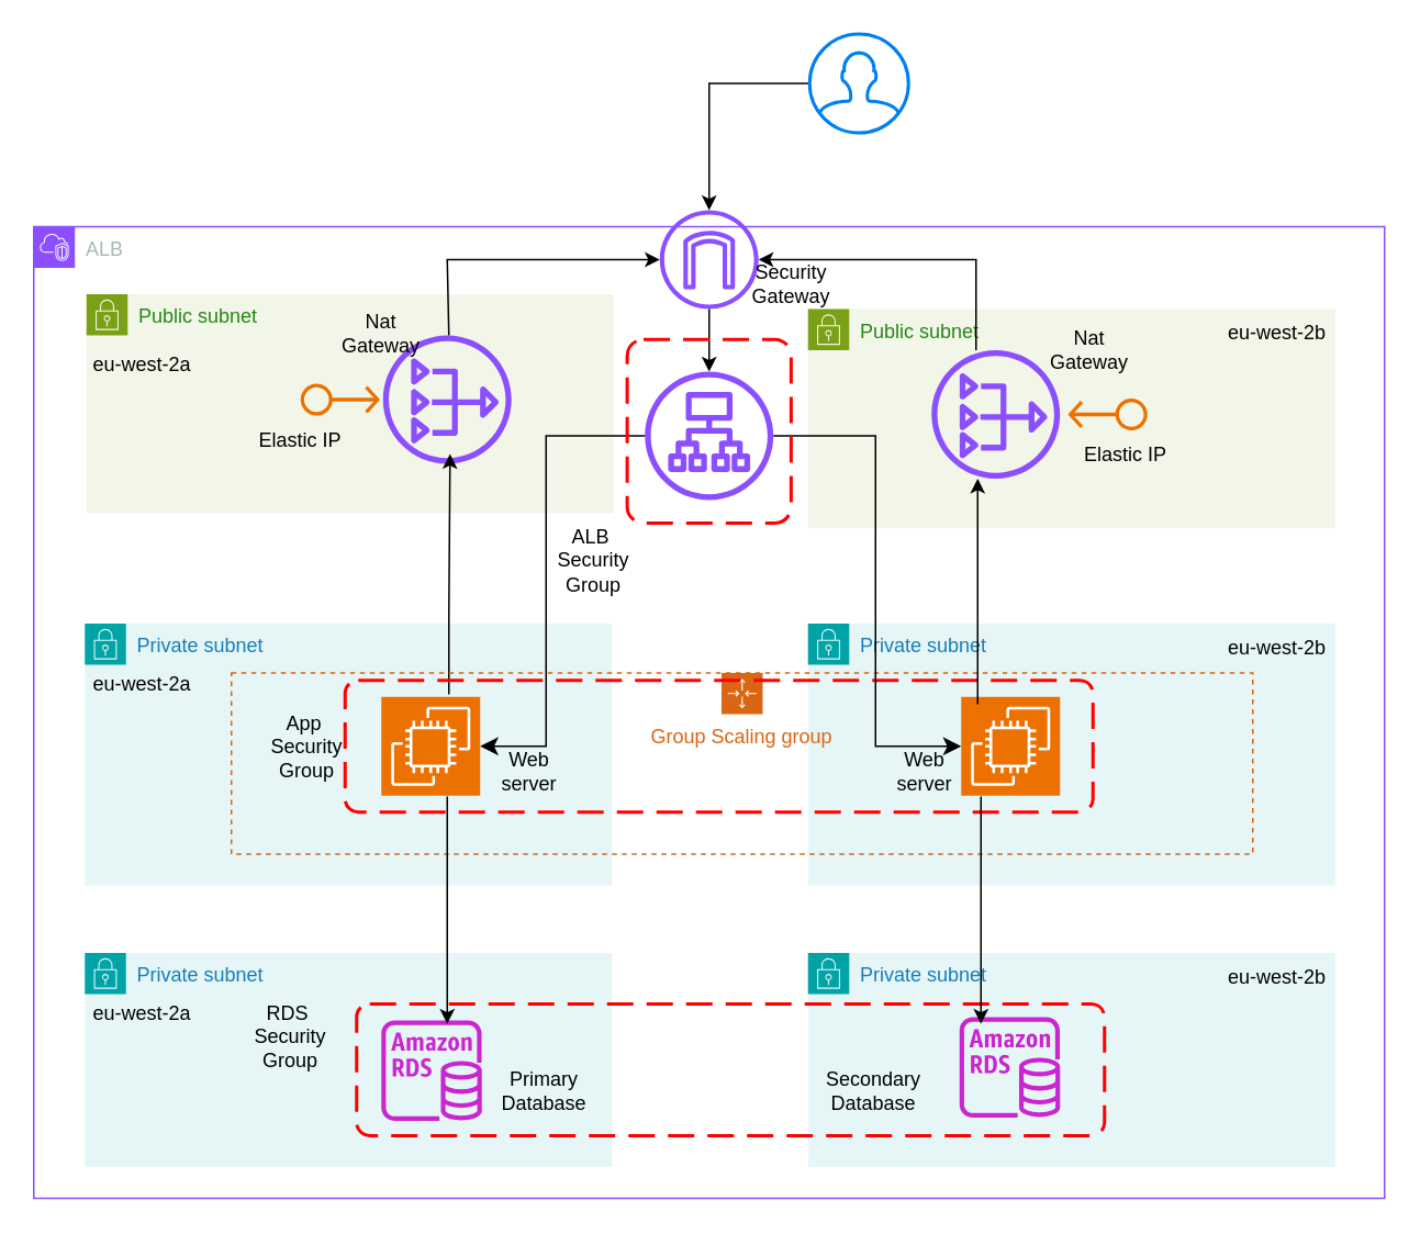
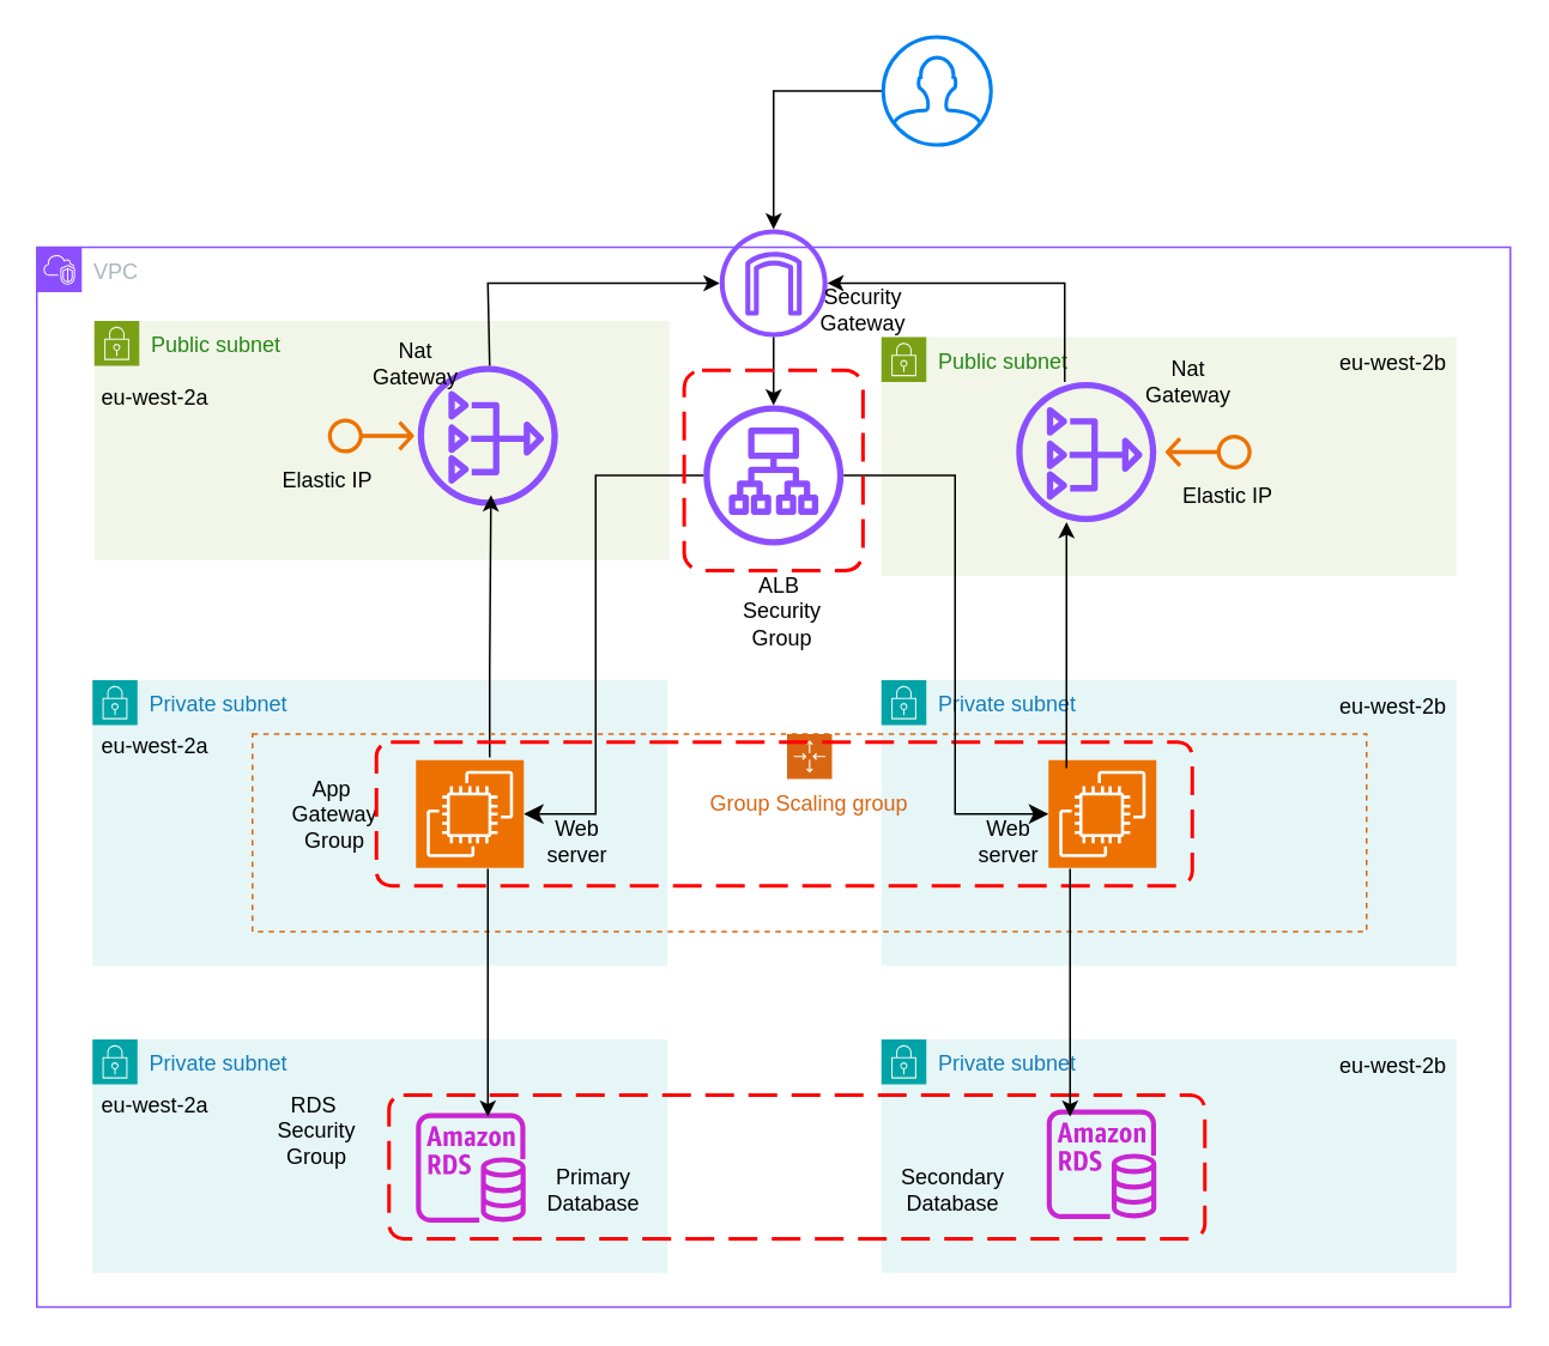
  <mxCell id="0" />
  <mxCell id="1" parent="0" />
  <mxCell id="2" value="Public subnet" style="points=[[0,0],[0.25,0],[0.5,0],[0.75,0],[1,0],[1,0.25],[1,0.5],[1,0.75],[1,1],[0.75,1],[0.5,1],[0.25,1],[0,1],[0,0.75],[0,0.5],[0,0.25]];outlineConnect=0;gradientColor=none;html=1;whiteSpace=wrap;fontSize=12;fontStyle=0;container=1;pointerEvents=0;collapsible=0;recursiveResize=0;shape=mxgraph.aws4.group;grIcon=mxgraph.aws4.group_security_group;grStroke=0;strokeColor=#7AA116;fillColor=#F2F6E8;verticalAlign=top;align=left;spacingLeft=30;fontColor=#248814;dashed=0;" vertex="1" parent="1"><mxGeometry x="52" y="178" width="320" height="133" as="geometry" /></mxCell>
  <mxCell id="3" value="" style="sketch=0;outlineConnect=0;fontColor=#232F3E;gradientColor=none;fillColor=#8C4FFF;strokeColor=none;dashed=0;verticalLabelPosition=bottom;verticalAlign=top;align=center;html=1;fontSize=12;fontStyle=0;aspect=fixed;pointerEvents=1;shape=mxgraph.aws4.nat_gateway;" vertex="1" parent="2"><mxGeometry x="180" y="25" width="78" height="78" as="geometry" /></mxCell>
  <mxCell id="4" value="" style="sketch=0;outlineConnect=0;fontColor=#232F3E;gradientColor=none;fillColor=#ED7100;strokeColor=none;dashed=0;verticalLabelPosition=bottom;verticalAlign=top;align=center;html=1;fontSize=12;fontStyle=0;aspect=fixed;pointerEvents=1;shape=mxgraph.aws4.elastic_ip_address;" vertex="1" parent="2"><mxGeometry x="130" y="54" width="48" height="20" as="geometry" /></mxCell>
  <mxCell id="5" value="" style="endArrow=classic;html=1;rounded=0;" edge="1" parent="2" target="21"><mxGeometry width="50" height="50" relative="1" as="geometry"><mxPoint x="220" y="25" as="sourcePoint" /><mxPoint x="270" y="-25" as="targetPoint" /><Array as="points"><mxPoint x="219" y="-21" /></Array></mxGeometry></mxCell>
  <mxCell id="6" value="Elastic IP" style="text;html=1;align=center;verticalAlign=middle;whiteSpace=wrap;rounded=0;" vertex="1" parent="2"><mxGeometry x="100" y="74" width="60" height="30" as="geometry" /></mxCell>
- <mxCell id="7" value="ALB" style="points=[[0,0],[0.25,0],[0.5,0],[0.75,0],[1,0],[1,0.25],[1,0.5],[1,0.75],[1,1],[0.75,1],[0.5,1],[0.25,1],[0,1],[0,0.75],[0,0.5],[0,0.25]];outlineConnect=0;gradientColor=none;html=1;whiteSpace=wrap;fontSize=12;fontStyle=0;container=1;pointerEvents=0;collapsible=0;recursiveResize=0;shape=mxgraph.aws4.group;grIcon=mxgraph.aws4.group_vpc2;strokeColor=#8C4FFF;fillColor=none;verticalAlign=top;align=left;spacingLeft=30;fontColor=#AAB7B8;dashed=0;" vertex="1" parent="1"><mxGeometry x="20" y="137" width="820" height="590" as="geometry" /></mxCell>
+ <mxCell id="7" value="VPC" style="points=[[0,0],[0.25,0],[0.5,0],[0.75,0],[1,0],[1,0.25],[1,0.5],[1,0.75],[1,1],[0.75,1],[0.5,1],[0.25,1],[0,1],[0,0.75],[0,0.5],[0,0.25]];outlineConnect=0;gradientColor=none;html=1;whiteSpace=wrap;fontSize=12;fontStyle=0;container=1;pointerEvents=0;collapsible=0;recursiveResize=0;shape=mxgraph.aws4.group;grIcon=mxgraph.aws4.group_vpc2;strokeColor=#8C4FFF;fillColor=none;verticalAlign=top;align=left;spacingLeft=30;fontColor=#AAB7B8;dashed=0;" vertex="1" parent="1"><mxGeometry x="20" y="137" width="820" height="590" as="geometry" /></mxCell>
  <mxCell id="8" value="Public subnet" style="points=[[0,0],[0.25,0],[0.5,0],[0.75,0],[1,0],[1,0.25],[1,0.5],[1,0.75],[1,1],[0.75,1],[0.5,1],[0.25,1],[0,1],[0,0.75],[0,0.5],[0,0.25]];outlineConnect=0;gradientColor=none;html=1;whiteSpace=wrap;fontSize=12;fontStyle=0;container=1;pointerEvents=0;collapsible=0;recursiveResize=0;shape=mxgraph.aws4.group;grIcon=mxgraph.aws4.group_security_group;grStroke=0;strokeColor=#7AA116;fillColor=#F2F6E8;verticalAlign=top;align=left;spacingLeft=30;fontColor=#248814;dashed=0;" vertex="1" parent="7"><mxGeometry x="470" y="50" width="320" height="133" as="geometry" /></mxCell>
  <mxCell id="9" value="" style="sketch=0;outlineConnect=0;fontColor=#232F3E;gradientColor=none;fillColor=#ED7100;strokeColor=none;verticalLabelPosition=bottom;verticalAlign=top;align=center;html=1;fontSize=12;fontStyle=0;aspect=fixed;pointerEvents=1;shape=mxgraph.aws4.elastic_ip_address;direction=west;" vertex="1" parent="8"><mxGeometry x="158" y="54" width="48" height="20" as="geometry" /></mxCell>
  <mxCell id="10" value="" style="sketch=0;outlineConnect=0;fontColor=#232F3E;gradientColor=none;fillColor=#8C4FFF;strokeColor=none;dashed=0;verticalLabelPosition=bottom;verticalAlign=top;align=center;html=1;fontSize=12;fontStyle=0;aspect=fixed;pointerEvents=1;shape=mxgraph.aws4.nat_gateway;" vertex="1" parent="8"><mxGeometry x="75" y="25" width="78" height="78" as="geometry" /></mxCell>
  <mxCell id="11" value="" style="endArrow=classic;html=1;rounded=0;" edge="1" parent="8" target="21"><mxGeometry width="50" height="50" relative="1" as="geometry"><mxPoint x="102" y="25" as="sourcePoint" /><mxPoint x="-18" y="-34" as="targetPoint" /><Array as="points"><mxPoint x="102" y="-30" /></Array></mxGeometry></mxCell>
  <mxCell id="12" value="Nat Gateway" style="text;html=1;align=center;verticalAlign=middle;whiteSpace=wrap;rounded=0;" vertex="1" parent="8"><mxGeometry x="141" y="10" width="60" height="30" as="geometry" /></mxCell>
  <mxCell id="13" value="Elastic IP" style="text;html=1;align=center;verticalAlign=middle;whiteSpace=wrap;rounded=0;" vertex="1" parent="8"><mxGeometry x="163" y="74" width="60" height="30" as="geometry" /></mxCell>
  <mxCell id="14" value="eu-west-2b" style="text;html=1;align=center;verticalAlign=middle;whiteSpace=wrap;rounded=0;" vertex="1" parent="8"><mxGeometry x="250" width="70" height="30" as="geometry" /></mxCell>
  <mxCell id="15" value="" style="sketch=0;outlineConnect=0;fontColor=#232F3E;gradientColor=none;fillColor=#8C4FFF;strokeColor=none;dashed=0;verticalLabelPosition=bottom;verticalAlign=top;align=center;html=1;fontSize=12;fontStyle=0;aspect=fixed;pointerEvents=1;shape=mxgraph.aws4.application_load_balancer;" vertex="1" parent="7"><mxGeometry x="371" y="88" width="78" height="78" as="geometry" /></mxCell>
  <mxCell id="16" value="Private subnet" style="points=[[0,0],[0.25,0],[0.5,0],[0.75,0],[1,0],[1,0.25],[1,0.5],[1,0.75],[1,1],[0.75,1],[0.5,1],[0.25,1],[0,1],[0,0.75],[0,0.5],[0,0.25]];outlineConnect=0;gradientColor=none;html=1;whiteSpace=wrap;fontSize=12;fontStyle=0;container=1;pointerEvents=0;collapsible=0;recursiveResize=0;shape=mxgraph.aws4.group;grIcon=mxgraph.aws4.group_security_group;grStroke=0;strokeColor=#00A4A6;fillColor=#E6F6F7;verticalAlign=top;align=left;spacingLeft=30;fontColor=#147EBA;dashed=0;" vertex="1" parent="7"><mxGeometry x="31" y="241" width="320" height="159" as="geometry" /></mxCell>
  <mxCell id="17" value="" style="endArrow=classic;html=1;rounded=0;" edge="1" parent="16"><mxGeometry width="50" height="50" relative="1" as="geometry"><mxPoint x="221" y="43" as="sourcePoint" /><mxPoint x="221.713" y="-103" as="targetPoint" /><Array as="points"><mxPoint x="221" y="-6" /></Array></mxGeometry></mxCell>
  <mxCell id="18" value="eu-west-2a" style="text;html=1;align=center;verticalAlign=middle;whiteSpace=wrap;rounded=0;" vertex="1" parent="16"><mxGeometry y="22" width="70" height="30" as="geometry" /></mxCell>
  <mxCell id="19" value="Private subnet" style="points=[[0,0],[0.25,0],[0.5,0],[0.75,0],[1,0],[1,0.25],[1,0.5],[1,0.75],[1,1],[0.75,1],[0.5,1],[0.25,1],[0,1],[0,0.75],[0,0.5],[0,0.25]];outlineConnect=0;gradientColor=none;html=1;whiteSpace=wrap;fontSize=12;fontStyle=0;container=1;pointerEvents=0;collapsible=0;recursiveResize=0;shape=mxgraph.aws4.group;grIcon=mxgraph.aws4.group_security_group;grStroke=0;strokeColor=#00A4A6;fillColor=#E6F6F7;verticalAlign=top;align=left;spacingLeft=30;fontColor=#147EBA;dashed=0;" vertex="1" parent="7"><mxGeometry x="470" y="241" width="320" height="159" as="geometry" /></mxCell>
  <mxCell id="20" value="eu-west-2b" style="text;html=1;align=center;verticalAlign=middle;whiteSpace=wrap;rounded=0;" vertex="1" parent="19"><mxGeometry x="250" width="70" height="30" as="geometry" /></mxCell>
  <mxCell id="21" value="" style="sketch=0;outlineConnect=0;fontColor=#232F3E;gradientColor=none;fillColor=#8C4FFF;strokeColor=none;dashed=0;verticalLabelPosition=bottom;verticalAlign=top;align=center;html=1;fontSize=12;fontStyle=0;aspect=fixed;pointerEvents=1;shape=mxgraph.aws4.internet_gateway;" vertex="1" parent="7"><mxGeometry x="380" y="-10" width="60" height="60" as="geometry" /></mxCell>
  <mxCell id="22" value="" style="endArrow=classic;html=1;rounded=0;" edge="1" parent="7" source="21" target="15"><mxGeometry width="50" height="50" relative="1" as="geometry"><mxPoint x="413" y="30" as="sourcePoint" /><mxPoint x="533" y="89" as="targetPoint" /></mxGeometry></mxCell>
  <mxCell id="23" value="Private subnet" style="points=[[0,0],[0.25,0],[0.5,0],[0.75,0],[1,0],[1,0.25],[1,0.5],[1,0.75],[1,1],[0.75,1],[0.5,1],[0.25,1],[0,1],[0,0.75],[0,0.5],[0,0.25]];outlineConnect=0;gradientColor=none;html=1;whiteSpace=wrap;fontSize=12;fontStyle=0;container=1;pointerEvents=0;collapsible=0;recursiveResize=0;shape=mxgraph.aws4.group;grIcon=mxgraph.aws4.group_security_group;grStroke=0;strokeColor=#00A4A6;fillColor=#E6F6F7;verticalAlign=top;align=left;spacingLeft=30;fontColor=#147EBA;dashed=0;" vertex="1" parent="7"><mxGeometry x="31" y="441" width="320" height="130" as="geometry" /></mxCell>
  <mxCell id="24" value="" style="sketch=0;outlineConnect=0;fontColor=#232F3E;gradientColor=none;fillColor=#C925D1;strokeColor=none;dashed=0;verticalLabelPosition=bottom;verticalAlign=top;align=center;html=1;fontSize=12;fontStyle=0;aspect=fixed;pointerEvents=1;shape=mxgraph.aws4.rds_instance;" vertex="1" parent="23"><mxGeometry x="180" y="41" width="61" height="61" as="geometry" /></mxCell>
  <mxCell id="25" value="RDS&amp;nbsp;&lt;br&gt;Security Group" style="text;html=1;align=center;verticalAlign=middle;whiteSpace=wrap;rounded=0;" vertex="1" parent="23"><mxGeometry x="95" y="36" width="60" height="30" as="geometry" /></mxCell>
  <mxCell id="26" value="eu-west-2a" style="text;html=1;align=center;verticalAlign=middle;whiteSpace=wrap;rounded=0;" vertex="1" parent="23"><mxGeometry y="22" width="70" height="30" as="geometry" /></mxCell>
  <mxCell id="27" value="Private subnet" style="points=[[0,0],[0.25,0],[0.5,0],[0.75,0],[1,0],[1,0.25],[1,0.5],[1,0.75],[1,1],[0.75,1],[0.5,1],[0.25,1],[0,1],[0,0.75],[0,0.5],[0,0.25]];outlineConnect=0;gradientColor=none;html=1;whiteSpace=wrap;fontSize=12;fontStyle=0;container=1;pointerEvents=0;collapsible=0;recursiveResize=0;shape=mxgraph.aws4.group;grIcon=mxgraph.aws4.group_security_group;grStroke=0;strokeColor=#00A4A6;fillColor=#E6F6F7;verticalAlign=top;align=left;spacingLeft=30;fontColor=#147EBA;dashed=0;" vertex="1" parent="7"><mxGeometry x="470" y="441" width="320" height="130" as="geometry" /></mxCell>
  <mxCell id="28" value="" style="sketch=0;outlineConnect=0;fontColor=#232F3E;gradientColor=none;fillColor=#C925D1;strokeColor=none;dashed=0;verticalLabelPosition=bottom;verticalAlign=top;align=center;html=1;fontSize=12;fontStyle=0;aspect=fixed;pointerEvents=1;shape=mxgraph.aws4.rds_instance;" vertex="1" parent="27"><mxGeometry x="92" y="39" width="61" height="61" as="geometry" /></mxCell>
  <mxCell id="29" value="eu-west-2b" style="text;html=1;align=center;verticalAlign=middle;whiteSpace=wrap;rounded=0;" vertex="1" parent="27"><mxGeometry x="250" width="70" height="30" as="geometry" /></mxCell>
  <mxCell id="30" value="Group Scaling group" style="points=[[0,0],[0.25,0],[0.5,0],[0.75,0],[1,0],[1,0.25],[1,0.5],[1,0.75],[1,1],[0.75,1],[0.5,1],[0.25,1],[0,1],[0,0.75],[0,0.5],[0,0.25]];outlineConnect=0;gradientColor=none;html=1;whiteSpace=wrap;fontSize=12;fontStyle=0;container=1;pointerEvents=0;collapsible=0;recursiveResize=0;shape=mxgraph.aws4.groupCenter;grIcon=mxgraph.aws4.group_auto_scaling_group;grStroke=1;strokeColor=#D86613;fillColor=none;verticalAlign=top;align=center;fontColor=#D86613;dashed=1;spacingTop=25;" vertex="1" parent="7"><mxGeometry x="120" y="271" width="620" height="110" as="geometry" /></mxCell>
  <mxCell id="31" value="" style="sketch=0;points=[[0,0,0],[0.25,0,0],[0.5,0,0],[0.75,0,0],[1,0,0],[0,1,0],[0.25,1,0],[0.5,1,0],[0.75,1,0],[1,1,0],[0,0.25,0],[0,0.5,0],[0,0.75,0],[1,0.25,0],[1,0.5,0],[1,0.75,0]];outlineConnect=0;fontColor=#232F3E;fillColor=#ED7100;strokeColor=#ffffff;dashed=0;verticalLabelPosition=bottom;verticalAlign=top;align=center;html=1;fontSize=12;fontStyle=0;aspect=fixed;shape=mxgraph.aws4.resourceIcon;resIcon=mxgraph.aws4.ec2;" vertex="1" parent="30"><mxGeometry x="91" y="14.5" width="60" height="60" as="geometry" /></mxCell>
  <mxCell id="32" value="" style="sketch=0;points=[[0,0,0],[0.25,0,0],[0.5,0,0],[0.75,0,0],[1,0,0],[0,1,0],[0.25,1,0],[0.5,1,0],[0.75,1,0],[1,1,0],[0,0.25,0],[0,0.5,0],[0,0.75,0],[1,0.25,0],[1,0.5,0],[1,0.75,0]];outlineConnect=0;fontColor=#232F3E;fillColor=#ED7100;strokeColor=#ffffff;dashed=0;verticalLabelPosition=bottom;verticalAlign=top;align=center;html=1;fontSize=12;fontStyle=0;aspect=fixed;shape=mxgraph.aws4.resourceIcon;resIcon=mxgraph.aws4.ec2;" vertex="1" parent="30"><mxGeometry x="443" y="14.5" width="60" height="60" as="geometry" /></mxCell>
  <mxCell id="33" value="Web server" style="text;html=1;align=center;verticalAlign=middle;whiteSpace=wrap;rounded=0;" vertex="1" parent="30"><mxGeometry x="151" y="44.5" width="60" height="30" as="geometry" /></mxCell>
  <mxCell id="34" value="Web server" style="text;html=1;align=center;verticalAlign=middle;whiteSpace=wrap;rounded=0;" vertex="1" parent="30"><mxGeometry x="391" y="44.5" width="60" height="30" as="geometry" /></mxCell>
- <mxCell id="35" value="App&amp;nbsp;&lt;br&gt;Security Group" style="text;html=1;align=center;verticalAlign=middle;whiteSpace=wrap;rounded=0;" vertex="1" parent="30"><mxGeometry x="16" y="29.5" width="60" height="30" as="geometry" /></mxCell>
+ <mxCell id="35" value="App&amp;nbsp;&lt;br&gt;Gateway Group" style="text;html=1;align=center;verticalAlign=middle;whiteSpace=wrap;rounded=0;" vertex="1" parent="30"><mxGeometry x="16" y="29.5" width="60" height="30" as="geometry" /></mxCell>
  <mxCell id="36" value="" style="rounded=1;arcSize=10;dashed=1;strokeColor=#ff0000;fillColor=none;gradientColor=none;dashPattern=8 4;strokeWidth=2;" vertex="1" parent="30"><mxGeometry x="69" y="4.5" width="454" height="80" as="geometry" /></mxCell>
  <mxCell id="37" value="" style="rounded=1;arcSize=10;dashed=1;strokeColor=#ff0000;fillColor=none;gradientColor=none;dashPattern=8 4;strokeWidth=2;" vertex="1" parent="7"><mxGeometry x="196" y="472" width="454" height="80" as="geometry" /></mxCell>
  <mxCell id="38" value="" style="endArrow=classic;html=1;rounded=0;" edge="1" parent="7"><mxGeometry width="50" height="50" relative="1" as="geometry"><mxPoint x="573" y="290" as="sourcePoint" /><mxPoint x="573" y="153" as="targetPoint" /><Array as="points"><mxPoint x="573" y="250" /></Array></mxGeometry></mxCell>
  <mxCell id="39" value="Primary Database&lt;span style=&quot;color: rgba(0, 0, 0, 0); font-family: monospace; font-size: 0px; text-align: start; text-wrap: nowrap;&quot;&gt;%3CmxGraphModel%3E%3Croot%3E%3CmxCell%20id%3D%220%22%2F%3E%3CmxCell%20id%3D%221%22%20parent%3D%220%22%2F%3E%3CmxCell%20id%3D%222%22%20value%3D%22Web%20server%22%20style%3D%22text%3Bhtml%3D1%3Balign%3Dcenter%3BverticalAlign%3Dmiddle%3BwhiteSpace%3Dwrap%3Brounded%3D0%3B%22%20vertex%3D%221%22%20parent%3D%221%22%3E%3CmxGeometry%20x%3D%22290%22%20y%3D%22347%22%20width%3D%2260%22%20height%3D%2230%22%20as%3D%22geometry%22%2F%3E%3C%2FmxCell%3E%3C%2Froot%3E%3C%2FmxGraphModel%3E&lt;/span&gt;" style="text;html=1;align=center;verticalAlign=middle;whiteSpace=wrap;rounded=0;" vertex="1" parent="7"><mxGeometry x="280" y="510" width="60" height="30" as="geometry" /></mxCell>
  <mxCell id="40" value="Secondary Database&lt;span style=&quot;color: rgba(0, 0, 0, 0); font-family: monospace; font-size: 0px; text-align: start; text-wrap: nowrap;&quot;&gt;%3CmxGraphModel%3E%3Croot%3E%3CmxCell%20id%3D%220%22%2F%3E%3CmxCell%20id%3D%221%22%20parent%3D%220%22%2F%3E%3CmxCell%20id%3D%222%22%20value%3D%22Web%20server%22%20style%3D%22text%3Bhtml%3D1%3Balign%3Dcenter%3BverticalAlign%3Dmiddle%3BwhiteSpace%3Dwrap%3Brounded%3D0%3B%22%20vertex%3D%221%22%20parent%3D%221%22%3E%3CmxGeometry%20x%3D%22290%22%20y%3D%22347%22%20width%3D%2260%22%20height%3D%2230%22%20as%3D%22geometry%22%2F%3E%3C%2FmxCell%3E%3C%2Froot%3E%3C%2FmxGraphModel%3E&lt;/span&gt;" style="text;html=1;align=center;verticalAlign=middle;whiteSpace=wrap;rounded=0;" vertex="1" parent="7"><mxGeometry x="480" y="510" width="60" height="30" as="geometry" /></mxCell>
  <mxCell id="41" value="Security Gateway" style="text;html=1;align=center;verticalAlign=middle;whiteSpace=wrap;rounded=0;" vertex="1" parent="7"><mxGeometry x="430" y="20" width="60" height="30" as="geometry" /></mxCell>
- <mxCell id="42" value="ALB&amp;nbsp;&lt;br&gt;Security Group" style="text;html=1;align=center;verticalAlign=middle;whiteSpace=wrap;rounded=0;" vertex="1" parent="7"><mxGeometry x="310" y="188" width="60" height="30" as="geometry" /></mxCell>
+ <mxCell id="42" value="ALB&amp;nbsp;&lt;br&gt;Security Group" style="text;html=1;align=center;verticalAlign=middle;whiteSpace=wrap;rounded=0;" vertex="1" parent="7"><mxGeometry x="385" y="188" width="60" height="30" as="geometry" /></mxCell>
  <mxCell id="43" value="" style="endArrow=classic;html=1;rounded=0;" edge="1" parent="7"><mxGeometry width="50" height="50" relative="1" as="geometry"><mxPoint x="251" y="346" as="sourcePoint" /><mxPoint x="251" y="484" as="targetPoint" /><Array as="points"><mxPoint x="251" y="435" /></Array></mxGeometry></mxCell>
  <mxCell id="44" value="" style="endArrow=classic;html=1;rounded=0;" edge="1" parent="7"><mxGeometry width="50" height="50" relative="1" as="geometry"><mxPoint x="575" y="346" as="sourcePoint" /><mxPoint x="575" y="484" as="targetPoint" /><Array as="points"><mxPoint x="575" y="435" /></Array></mxGeometry></mxCell>
  <mxCell id="45" value="" style="edgeStyle=segmentEdgeStyle;endArrow=classic;html=1;curved=0;rounded=0;endSize=8;startSize=8;entryX=1;entryY=0.5;entryDx=0;entryDy=0;entryPerimeter=0;" edge="1" parent="7" source="15" target="31"><mxGeometry width="50" height="50" relative="1" as="geometry"><mxPoint x="351" y="140" as="sourcePoint" /><mxPoint x="261" y="240" as="targetPoint" /><Array as="points"><mxPoint x="311" y="127" /><mxPoint x="311" y="316" /></Array></mxGeometry></mxCell>
  <mxCell id="46" value="Nat Gateway" style="text;html=1;align=center;verticalAlign=middle;whiteSpace=wrap;rounded=0;" vertex="1" parent="7"><mxGeometry x="181" y="50" width="60" height="30" as="geometry" /></mxCell>
  <mxCell id="47" value="" style="edgeStyle=segmentEdgeStyle;endArrow=classic;html=1;curved=0;rounded=0;endSize=8;startSize=8;entryX=0;entryY=0.5;entryDx=0;entryDy=0;entryPerimeter=0;" edge="1" parent="7" source="15" target="32"><mxGeometry width="50" height="50" relative="1" as="geometry"><mxPoint x="410" y="166" as="sourcePoint" /><mxPoint x="490" y="276" as="targetPoint" /><Array as="points"><mxPoint x="511" y="127" /><mxPoint x="511" y="316" /></Array></mxGeometry></mxCell>
  <mxCell id="48" value="" style="rounded=1;arcSize=10;dashed=1;strokeColor=#ff0000;fillColor=none;gradientColor=none;dashPattern=8 4;strokeWidth=2;" vertex="1" parent="7"><mxGeometry x="360.25" y="68.5" width="99.5" height="111.5" as="geometry" /></mxCell>
  <mxCell id="49" value="eu-west-2a" style="text;html=1;align=center;verticalAlign=middle;whiteSpace=wrap;rounded=0;" vertex="1" parent="7"><mxGeometry x="31" y="68.5" width="70" height="30" as="geometry" /></mxCell>
  <mxCell id="50" style="edgeStyle=orthogonalEdgeStyle;rounded=0;orthogonalLoop=1;jettySize=auto;html=1;" edge="1" parent="1" source="51" target="21"><mxGeometry relative="1" as="geometry" /></mxCell>
  <mxCell id="51" value="" style="html=1;verticalLabelPosition=bottom;align=center;labelBackgroundColor=#ffffff;verticalAlign=top;strokeWidth=2;strokeColor=#0080F0;shadow=0;dashed=0;shape=mxgraph.ios7.icons.user;" vertex="1" parent="1"><mxGeometry x="491" y="20" width="60" height="60" as="geometry" /></mxCell>
